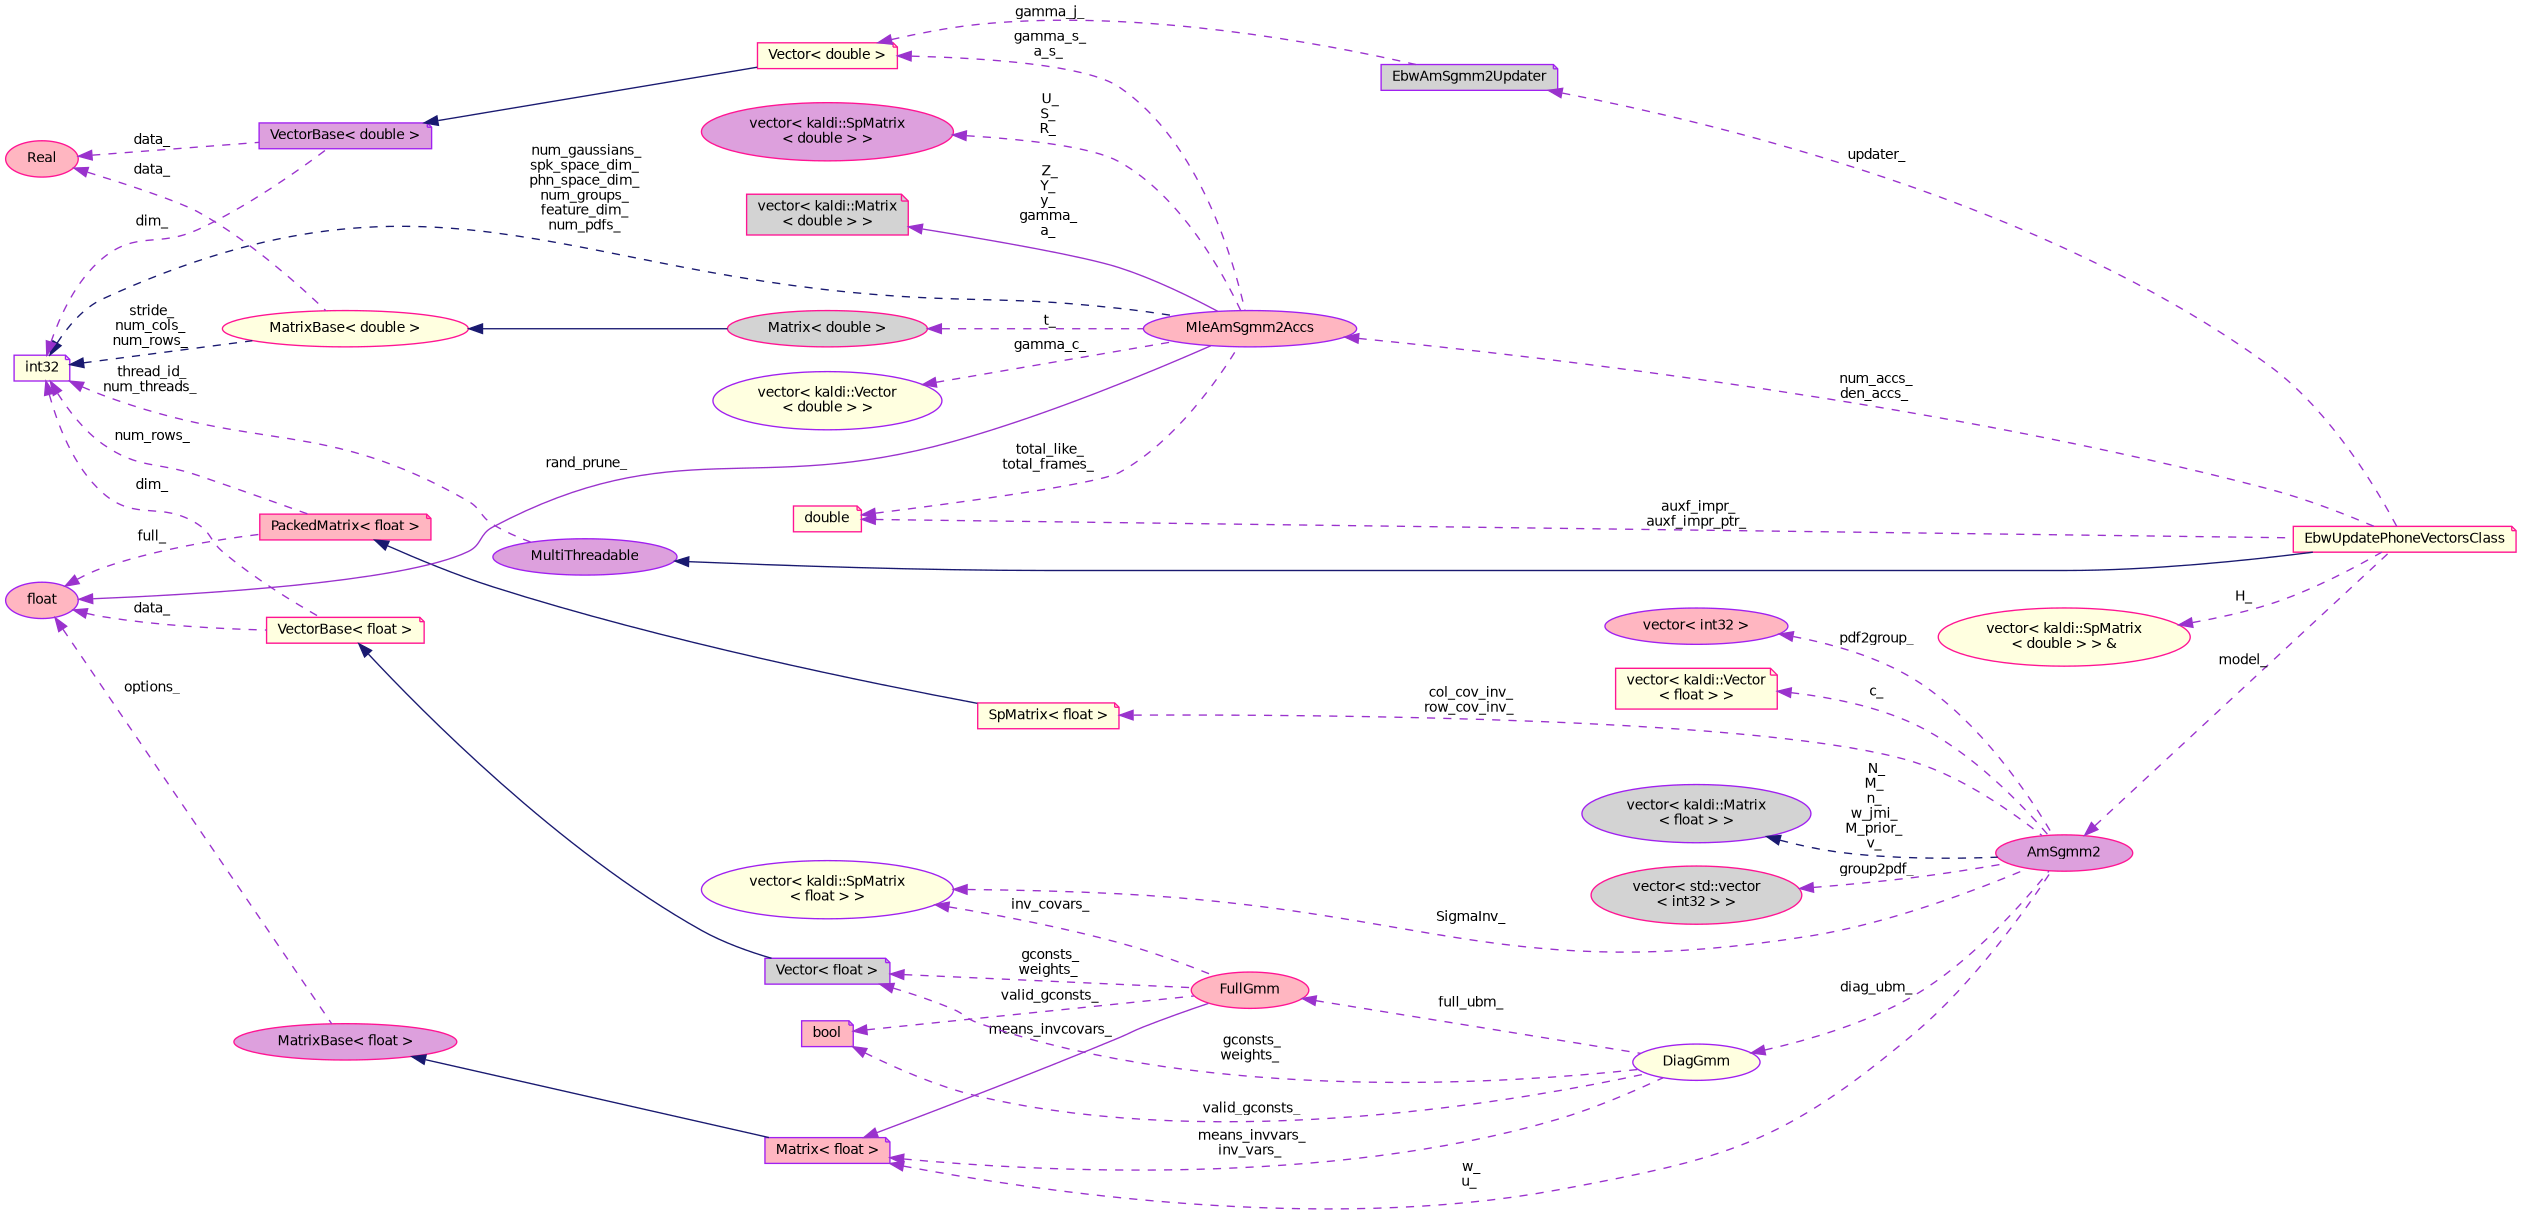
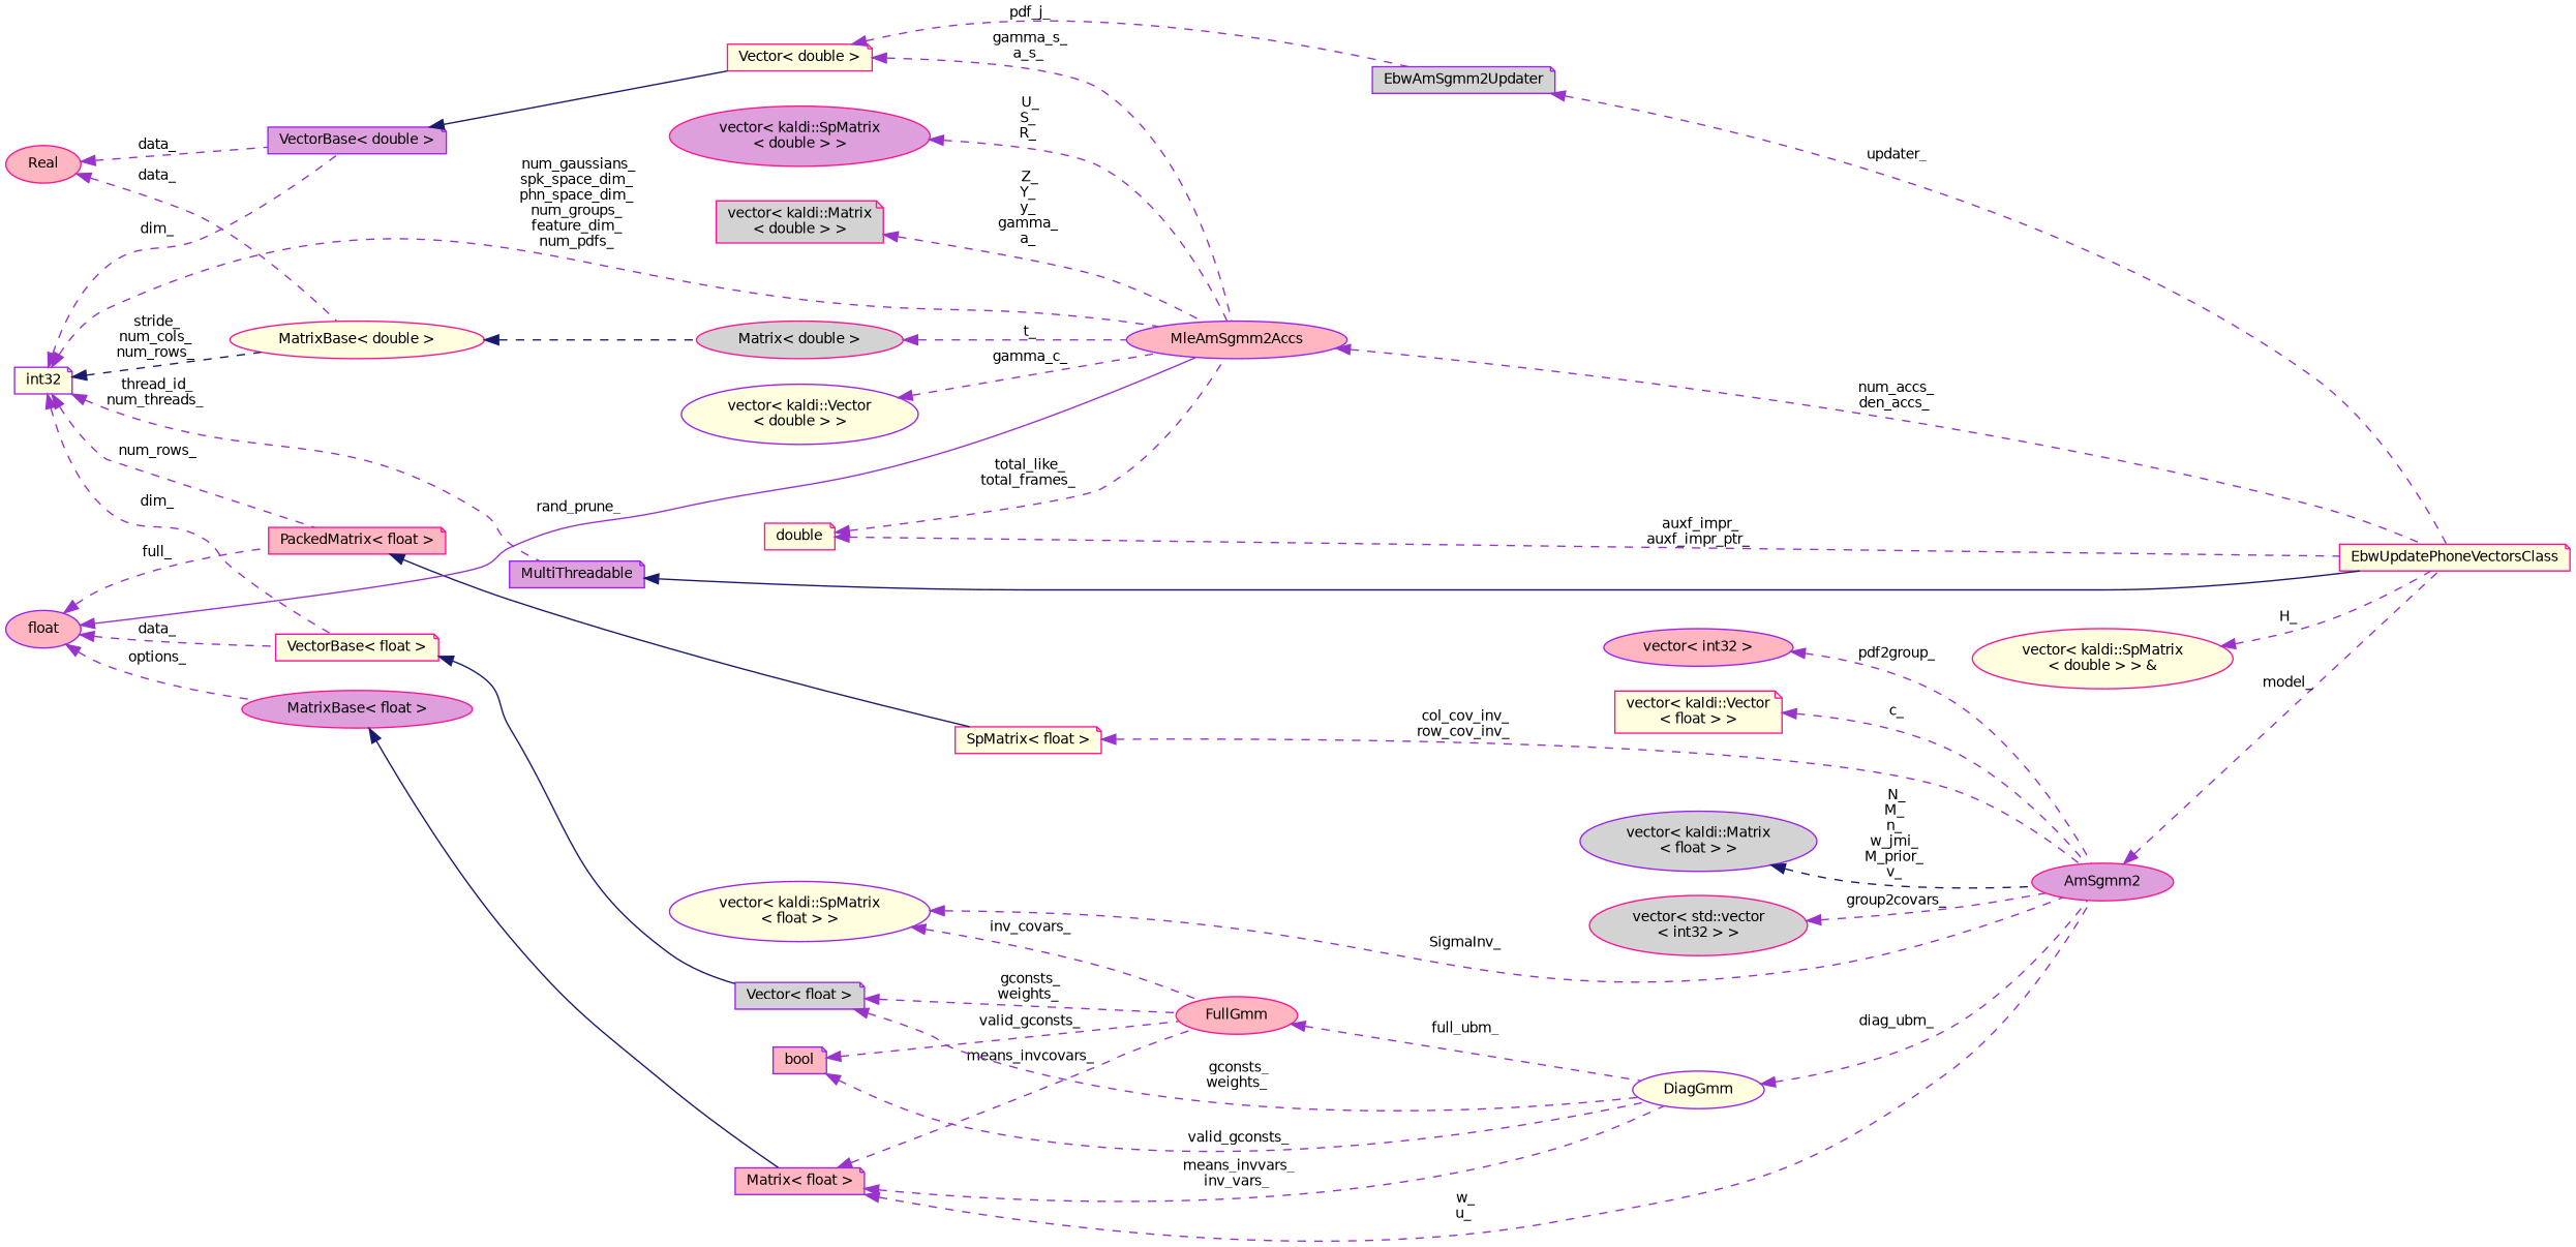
  digraph {
    rankdir=LR
    node [color=deeppink fillcolor=lightyellow fontname=Helvetica fontsize=10 shape=ellipse style=filled]
    edge [color=darkorchid3 dir=back fontname=Helvetica fontsize=10 labelfontname=Helvetica labelfontsize=10 style=dashed]
    n1 [fontcolor=black height=0.2 label=EbwUpdatePhoneVectorsClass shape=note width=0.4]
-   n2 [color=purple fillcolor=plum height=0.2 label=MultiThreadable width=0.4]
+   n2 [color=purple fillcolor=plum height=0.2 label=MultiThreadable shape=note width=0.4]
    n3 [color=purple height=0.2 label=int32 shape=note width=0.4]
    n4 [color=purple fillcolor=lightpink height=0.2 label=MleAmSgmm2Accs width=0.4]
    n5 [height=0.2 label="MatrixBase\< double \>" width=0.4]
    n6 [color=purple fillcolor=plum height=0.2 label="VectorBase\< double \>" shape=note width=0.4]
    n7 [height=0.2 label="VectorBase\< float \>" shape=note width=0.4]
    n8 [fillcolor=lightpink height=0.2 label="PackedMatrix\< float \>" shape=note width=0.4]
    n9 [fillcolor=lightgrey height=0.2 label="Matrix\< double \>" width=0.4]
    n10 [height=0.2 label="Vector\< double \>" shape=note width=0.4]
    n11 [fillcolor=plum height=0.2 label="MatrixBase\< float \>" width=0.4]
    n12 [color=purple fillcolor=lightpink height=0.2 label="Matrix\< float \>" shape=note width=0.4]
    n13 [color=purple fillcolor=lightgrey height=0.2 label="Vector\< float \>" shape=note width=0.4]
    n14 [height=0.2 label="SpMatrix\< float \>" shape=note width=0.4]
    n15 [height=0.2 label=double shape=note width=0.4]
    n16 [fillcolor=lightpink height=0.2 label=Real width=0.4]
    n17 [fillcolor=lightgrey height=0.2 label="vector\< kaldi::Matrix\l\< double \> \>" shape=note width=0.4]
    n18 [color=purple height=0.2 label="vector\< kaldi::Vector\l\< double \> \>" width=0.4]
    n19 [color=purple fillcolor=lightpink height=0.2 label=float width=0.4]
    n20 [fillcolor=plum height=0.2 label="vector\< kaldi::SpMatrix\l\< double \> \>" width=0.4]
    n21 [color=purple fillcolor=lightgrey height=0.2 label=EbwAmSgmm2Updater shape=note width=0.4]
    n22 [height=0.2 label="vector\< kaldi::SpMatrix\l\< double \> \> &" width=0.4]
    n23 [fillcolor=plum height=0.2 label=AmSgmm2 width=0.4]
    n24 [fillcolor=lightpink height=0.2 label=FullGmm width=0.4]
    n25 [color=purple height=0.2 label=DiagGmm width=0.4]
    n26 [color=purple height=0.2 label="vector\< kaldi::SpMatrix\l\< float \> \>" width=0.4]
    n27 [color=purple fillcolor=lightpink height=0.2 label=bool shape=note width=0.4]
    n28 [color=purple fillcolor=lightpink height=0.2 label="vector\< int32 \>" width=0.4]
    n29 [height=0.2 label="vector\< kaldi::Vector\l\< float \> \>" shape=note width=0.4]
    n30 [color=purple fillcolor=lightgrey height=0.2 label="vector\< kaldi::Matrix\l\< float \> \>" width=0.4]
    n31 [fillcolor=lightgrey height=0.2 label="vector\< std::vector\l\< int32 \> \>" width=0.4]
    n2 -> n1 [color=midnightblue style=solid]
    n3 -> n2 [label=" thread_id_\nnum_threads_"]
-   n3 -> n4 [color=midnightblue label=" num_gaussians_\nspk_space_dim_\nphn_space_dim_\nnum_groups_\nfeature_dim_\nnum_pdfs_"]
+   n3 -> n4 [label=" num_gaussians_\nspk_space_dim_\nphn_space_dim_\nnum_groups_\nfeature_dim_\nnum_pdfs_"]
    n3 -> n5 [color=midnightblue label=" stride_\nnum_cols_\nnum_rows_"]
    n3 -> n6 [label=" dim_"]
    n3 -> n7 [label=" dim_"]
    n3 -> n8 [label=" num_rows_"]
    n4 -> n1 [label=" num_accs_\nden_accs_"]
-   n5 -> n9 [color=midnightblue style=solid]
+   n5 -> n9 [color=midnightblue]
    n6 -> n10 [color=midnightblue style=solid]
    n7 -> n13 [color=midnightblue style=solid]
    n8 -> n14 [color=midnightblue style=solid]
    n9 -> n4 [label=" t_"]
    n10 -> n4 [label=" gamma_s_\na_s_"]
-   n10 -> n21 [label=" gamma_j_"]
+   n10 -> n21 [label=" pdf_j_"]
    n11 -> n12 [color=midnightblue style=solid]
    n12 -> n23 [label=" w_\nu_"]
-   n12 -> n24 [label=" means_invcovars_" style=solid]
+   n12 -> n24 [label=" means_invcovars_"]
    n12 -> n25 [label=" means_invvars_\ninv_vars_"]
    n13 -> n24 [label=" gconsts_\nweights_"]
    n13 -> n25 [label=" gconsts_\nweights_"]
    n14 -> n23 [label=" col_cov_inv_\nrow_cov_inv_"]
    n15 -> n1 [label=" auxf_impr_\nauxf_impr_ptr_"]
    n15 -> n4 [label=" total_like_\ntotal_frames_"]
    n16 -> n5 [label=" data_"]
    n16 -> n6 [label=" data_"]
-   n17 -> n4 [label=" Z_\nY_\ny_\ngamma_\na_" style=solid]
+   n17 -> n4 [label=" Z_\nY_\ny_\ngamma_\na_"]
    n18 -> n4 [label=" gamma_c_"]
    n19 -> n4 [label=" rand_prune_" style=solid]
    n19 -> n7 [label=" data_"]
    n19 -> n8 [label=" full_"]
    n19 -> n11 [label=" options_"]
    n20 -> n4 [label=" U_\nS_\nR_"]
    n21 -> n1 [label=" updater_"]
    n22 -> n1 [label=" H_"]
    n23 -> n1 [label=" model_"]
    n24 -> n25 [label=" full_ubm_"]
    n25 -> n23 [label=" diag_ubm_"]
    n26 -> n23 [label=" SigmaInv_"]
    n26 -> n24 [label=" inv_covars_"]
    n27 -> n24 [label=" valid_gconsts_"]
    n27 -> n25 [label=" valid_gconsts_"]
    n28 -> n23 [label=" pdf2group_"]
    n29 -> n23 [label=" c_"]
    n30 -> n23 [color=midnightblue label=" N_\nM_\nn_\nw_jmi_\nM_prior_\nv_"]
-   n31 -> n23 [label=" group2pdf_"]
+   n31 -> n23 [label=" group2covars_"]
  }
